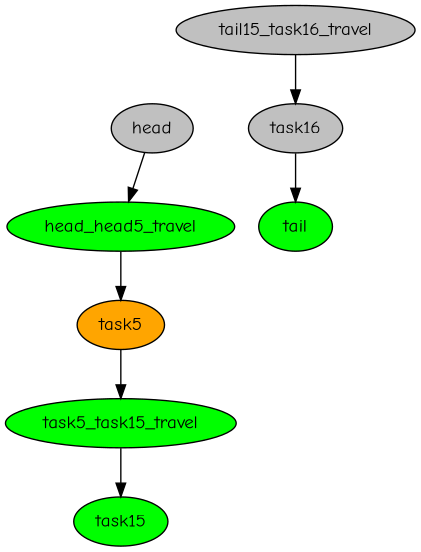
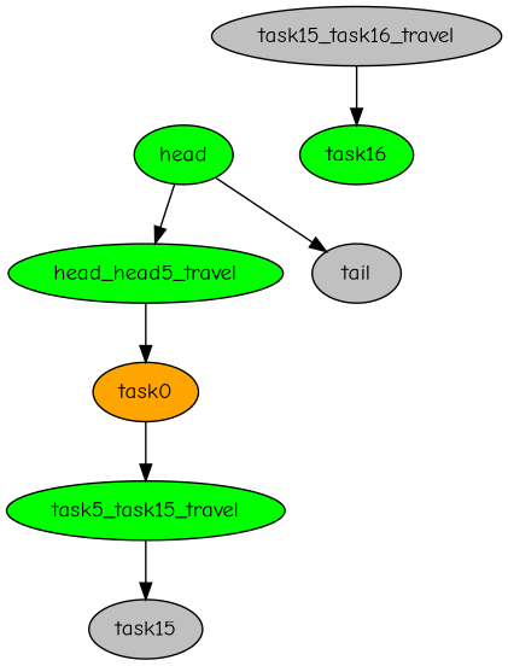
  digraph {
    fontname="Comic Neue"
    node [fillcolor=gray fontcolor=black fontname="Comic Neue" style=filled]
    edge [color=black fontname="Comic Neue"]
-   n1 [label=head]
+   n1 [fillcolor=green label=head]
    n2 [fillcolor=green label=head_head5_travel]
-   n3 [fillcolor=orange label=task5]
+   n3 [fillcolor=orange label=task0]
    n4 [fillcolor=green label=task5_task15_travel]
-   n5 [fillcolor=green label=task15]
-   n6 [label=tail15_task16_travel]
-   n7 [label=task16]
-   n8 [fillcolor=green label=tail]
+   n5 [label=task15]
+   n6 [label=task15_task16_travel]
+   n7 [fillcolor=green label=task16]
+   n8 [label=tail]
    n1 -> n2
    n2 -> n3
    n3 -> n4
    n4 -> n5
    n6 -> n7
-   n7 -> n8
+   n1 -> n8
  }
